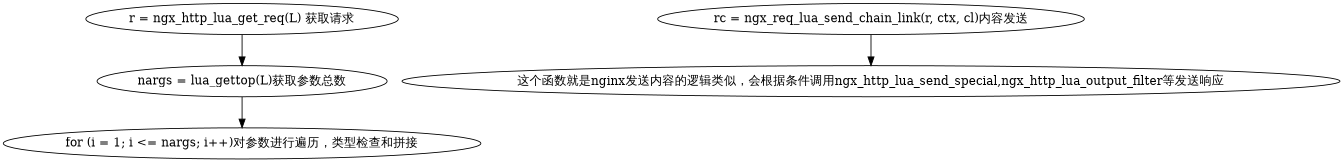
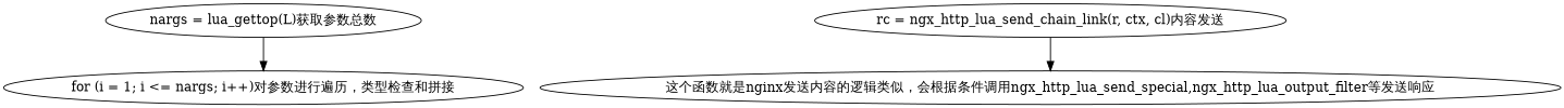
  digraph {
-   "r = ngx_http_lua_get_req(L) 获取请求"
    "nargs = lua_gettop(L)获取参数总数"
    "for (i = 1; i <= nargs; i++)对参数进行遍历，类型检查和拼接"
-   "rc = ngx_http_lua_send_chain_link(r, ctx, cl)内容发送" [label="rc = ngx_req_lua_send_chain_link(r, ctx, cl)内容发送"]
+   "rc = ngx_http_lua_send_chain_link(r, ctx, cl)内容发送"
    "这个函数就是nginx发送内容的逻辑类似，会根据条件调用ngx_http_lua_send_special,ngx_http_lua_output_filter等发送响应"
-   "r = ngx_http_lua_get_req(L) 获取请求" -> "nargs = lua_gettop(L)获取参数总数"
    "nargs = lua_gettop(L)获取参数总数" -> "for (i = 1; i <= nargs; i++)对参数进行遍历，类型检查和拼接"
    "rc = ngx_http_lua_send_chain_link(r, ctx, cl)内容发送" -> "这个函数就是nginx发送内容的逻辑类似，会根据条件调用ngx_http_lua_send_special,ngx_http_lua_output_filter等发送响应"
  }
